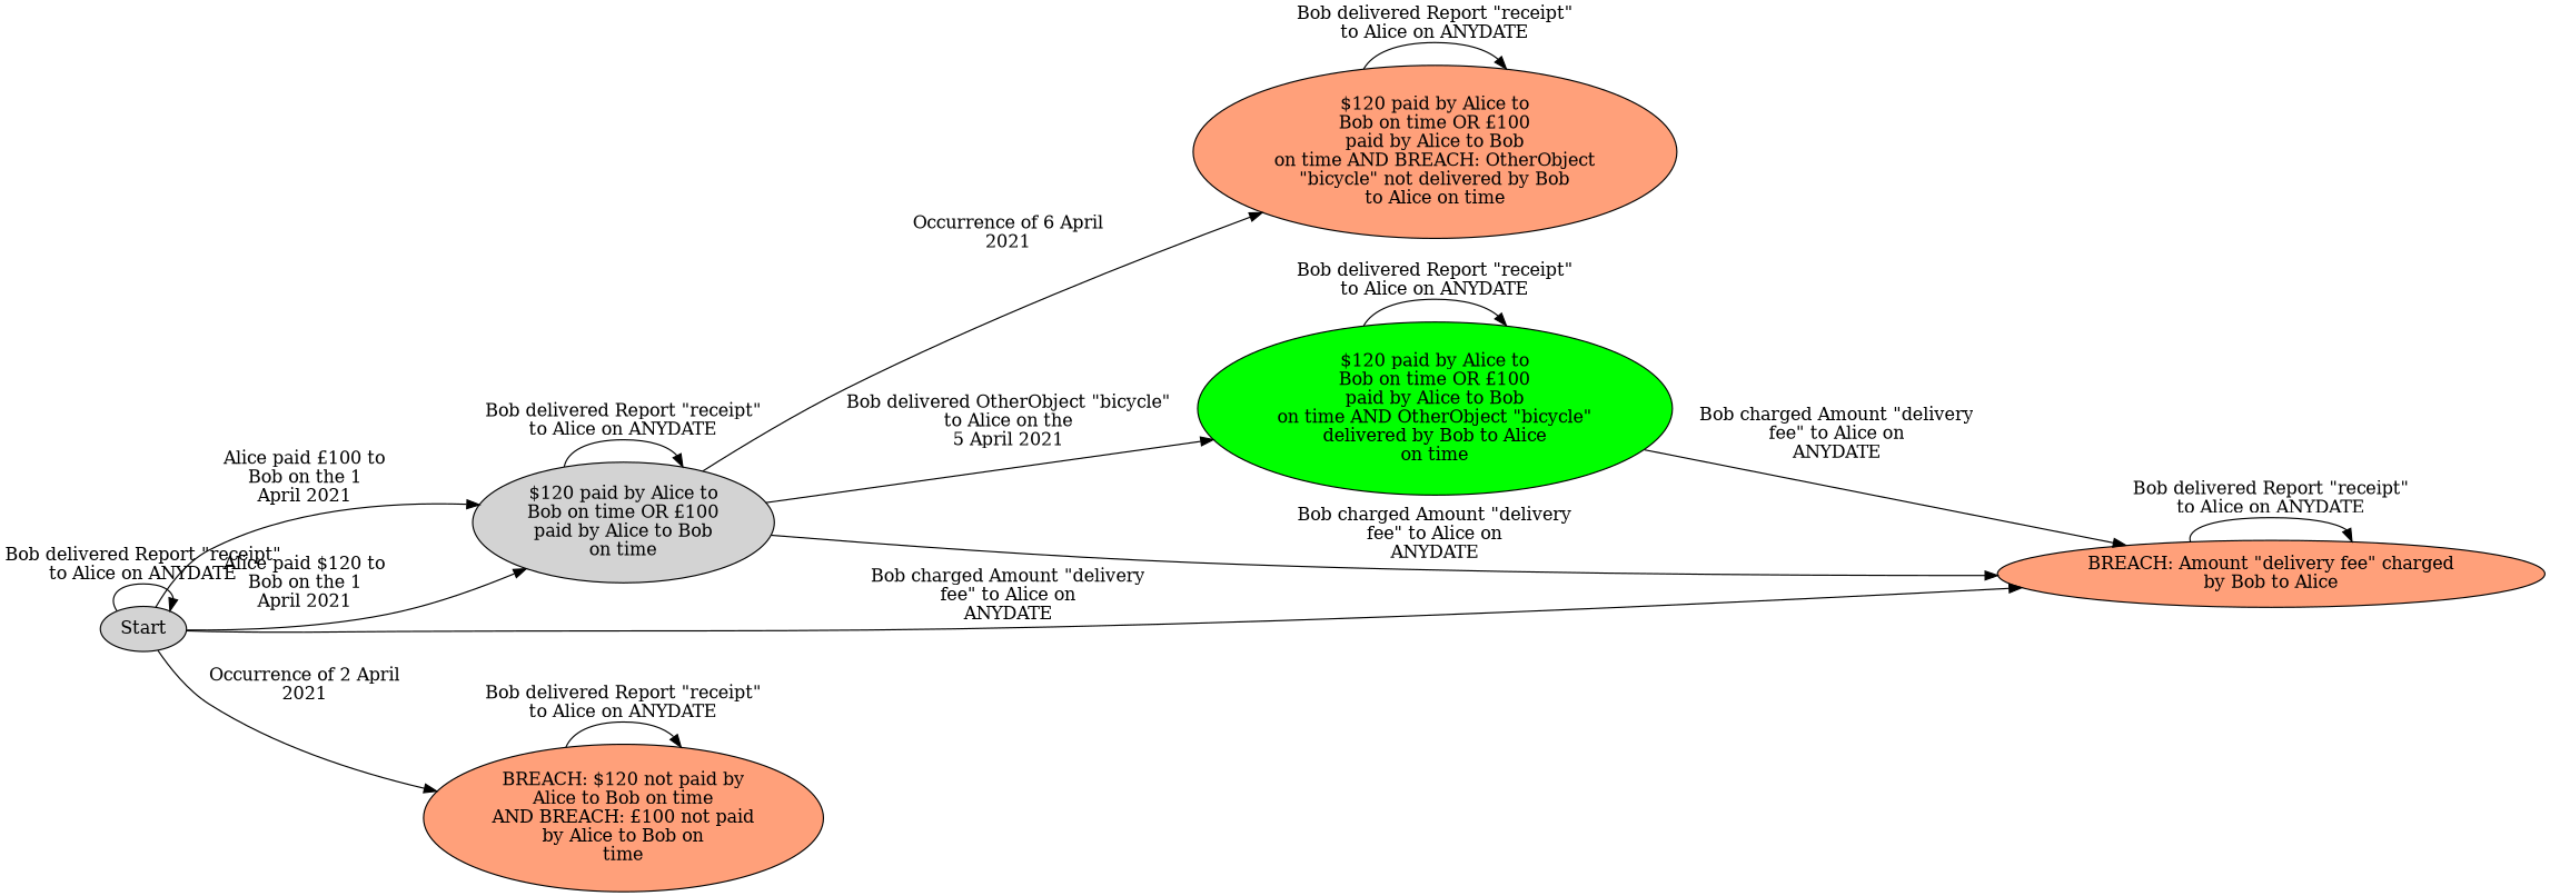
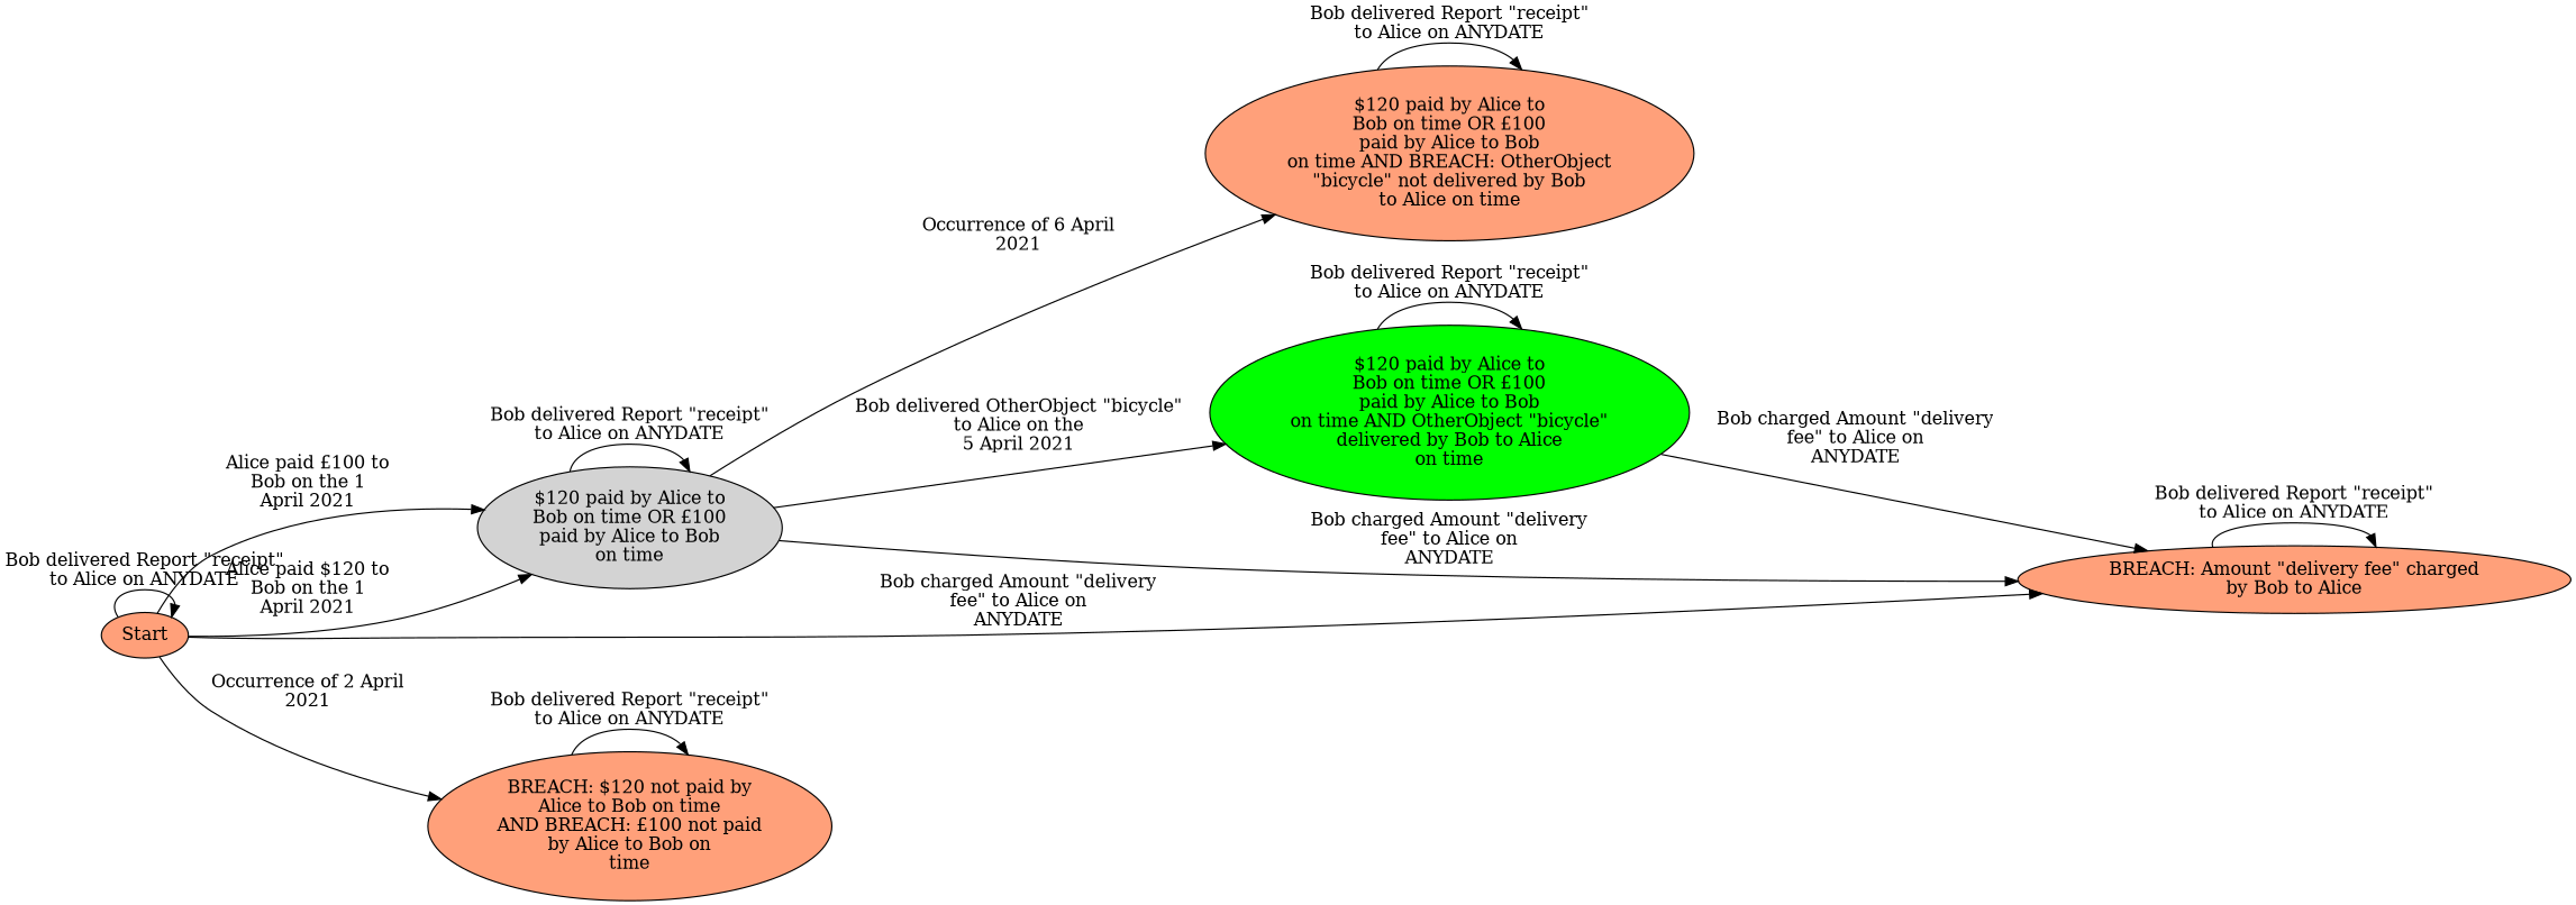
  digraph {
    rankdir=LR
    node [fillcolor=lightsalmon style=filled]
    n1 [fillcolor=lightgray label="$120 paid by Alice to\nBob on time OR £100\npaid by Alice to Bob\non time"]
    n2 [label="$120 paid by Alice to\nBob on time OR £100\npaid by Alice to Bob\non time AND BREACH: OtherObject\n\"bicycle\" not delivered by Bob\nto Alice on time"]
    n3 [fillcolor=green label="$120 paid by Alice to\nBob on time OR £100\npaid by Alice to Bob\non time AND OtherObject \"bicycle\"\ndelivered by Bob to Alice\non time"]
    n4 [label="BREACH: Amount \"delivery fee\" charged\nby Bob to Alice"]
    n5 [label="BREACH: $120 not paid by\nAlice to Bob on time\nAND BREACH: £100 not paid\nby Alice to Bob on\ntime"]
-   n6 [fillcolor=lightgray label=Start]
+   n6 [label=Start]
    n1 -> n1 [label="Bob delivered Report \"receipt\"\nto Alice on ANYDATE"]
    n1 -> n2 [label="Occurrence of 6 April\n2021"]
    n1 -> n3 [label="Bob delivered OtherObject \"bicycle\"\nto Alice on the\n5 April 2021"]
    n1 -> n4 [label="Bob charged Amount \"delivery\nfee\" to Alice on\nANYDATE"]
    n2 -> n2 [label="Bob delivered Report \"receipt\"\nto Alice on ANYDATE"]
    n3 -> n3 [label="Bob delivered Report \"receipt\"\nto Alice on ANYDATE"]
    n3 -> n4 [label="Bob charged Amount \"delivery\nfee\" to Alice on\nANYDATE"]
    n4 -> n4 [label="Bob delivered Report \"receipt\"\nto Alice on ANYDATE"]
    n5 -> n5 [label="Bob delivered Report \"receipt\"\nto Alice on ANYDATE"]
    n6 -> n1 [label="Alice paid £100 to\nBob on the 1\nApril 2021"]
    n6 -> n1 [label="Alice paid $120 to\nBob on the 1\nApril 2021"]
    n6 -> n4 [label="Bob charged Amount \"delivery\nfee\" to Alice on\nANYDATE"]
    n6 -> n5 [label="Occurrence of 2 April\n2021"]
    n6 -> n6 [label="Bob delivered Report \"receipt\"\nto Alice on ANYDATE"]
  }
